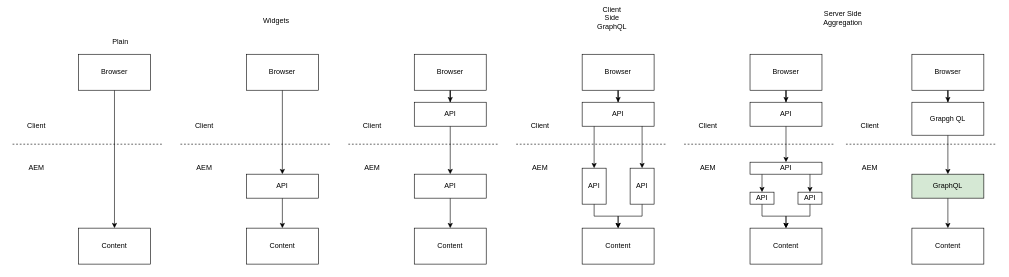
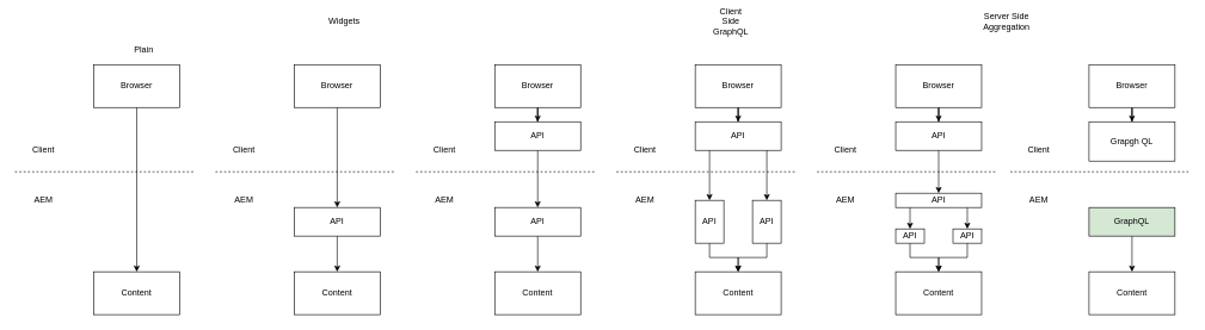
  <mxCell id="0" />
  <mxCell id="1" parent="0" />
  <mxCell id="2" style="edgeStyle=orthogonalEdgeStyle;rounded=0;orthogonalLoop=1;jettySize=auto;html=1;" edge="1" parent="1" source="3" target="7"><mxGeometry relative="1" as="geometry" /></mxCell>
  <mxCell id="3" value="Browser" style="rounded=0;whiteSpace=wrap;html=1;" vertex="1" parent="1"><mxGeometry x="410" y="90" width="120" height="60" as="geometry" /></mxCell>
  <mxCell id="4" value="" style="endArrow=none;dashed=1;html=1;" edge="1" parent="1"><mxGeometry width="50" height="50" relative="1" as="geometry"><mxPoint x="300" y="240" as="sourcePoint" /><mxPoint x="550" y="240" as="targetPoint" /></mxGeometry></mxCell>
  <mxCell id="5" value="Content" style="rounded=0;whiteSpace=wrap;html=1;" vertex="1" parent="1"><mxGeometry x="410" y="380" width="120" height="60" as="geometry" /></mxCell>
  <mxCell id="6" style="edgeStyle=orthogonalEdgeStyle;rounded=0;orthogonalLoop=1;jettySize=auto;html=1;" edge="1" parent="1" source="7" target="5"><mxGeometry relative="1" as="geometry" /></mxCell>
  <mxCell id="7" value="API" style="rounded=0;whiteSpace=wrap;html=1;" vertex="1" parent="1"><mxGeometry x="410" y="290" width="120" height="40" as="geometry" /></mxCell>
  <mxCell id="8" value="Client" style="text;html=1;strokeColor=none;fillColor=none;align=center;verticalAlign=middle;whiteSpace=wrap;rounded=0;" vertex="1" parent="1"><mxGeometry x="320" y="200" width="40" height="20" as="geometry" /></mxCell>
  <mxCell id="9" value="AEM" style="text;html=1;strokeColor=none;fillColor=none;align=center;verticalAlign=middle;whiteSpace=wrap;rounded=0;" vertex="1" parent="1"><mxGeometry x="320" y="270" width="40" height="20" as="geometry" /></mxCell>
  <mxCell id="10" style="edgeStyle=orthogonalEdgeStyle;rounded=0;orthogonalLoop=1;jettySize=auto;html=1;" edge="1" parent="1" source="11" target="19"><mxGeometry relative="1" as="geometry" /></mxCell>
  <mxCell id="11" value="Browser" style="rounded=0;whiteSpace=wrap;html=1;" vertex="1" parent="1"><mxGeometry x="970" y="90" width="120" height="60" as="geometry" /></mxCell>
  <mxCell id="12" value="" style="endArrow=none;dashed=1;html=1;" edge="1" parent="1"><mxGeometry width="50" height="50" relative="1" as="geometry"><mxPoint x="860" y="240" as="sourcePoint" /><mxPoint x="1110" y="240" as="targetPoint" /></mxGeometry></mxCell>
  <mxCell id="13" value="Content" style="rounded=0;whiteSpace=wrap;html=1;" vertex="1" parent="1"><mxGeometry x="970" y="380" width="120" height="60" as="geometry" /></mxCell>
  <mxCell id="14" style="edgeStyle=orthogonalEdgeStyle;rounded=0;orthogonalLoop=1;jettySize=auto;html=1;" edge="1" parent="1" source="15" target="13"><mxGeometry relative="1" as="geometry" /></mxCell>
  <mxCell id="15" value="API" style="rounded=0;whiteSpace=wrap;html=1;" vertex="1" parent="1"><mxGeometry x="970" y="280" width="40" height="60" as="geometry" /></mxCell>
  <mxCell id="16" value="Client" style="text;html=1;strokeColor=none;fillColor=none;align=center;verticalAlign=middle;whiteSpace=wrap;rounded=0;" vertex="1" parent="1"><mxGeometry x="880" y="200" width="40" height="20" as="geometry" /></mxCell>
  <mxCell id="17" value="AEM" style="text;html=1;strokeColor=none;fillColor=none;align=center;verticalAlign=middle;whiteSpace=wrap;rounded=0;" vertex="1" parent="1"><mxGeometry x="880" y="270" width="40" height="20" as="geometry" /></mxCell>
  <mxCell id="18" style="edgeStyle=orthogonalEdgeStyle;rounded=0;orthogonalLoop=1;jettySize=auto;html=1;" edge="1" parent="1" source="19" target="15"><mxGeometry relative="1" as="geometry"><Array as="points"><mxPoint x="990" y="240" /><mxPoint x="990" y="240" /></Array></mxGeometry></mxCell>
  <mxCell id="19" value="API" style="rounded=0;whiteSpace=wrap;html=1;" vertex="1" parent="1"><mxGeometry x="970" y="170" width="120" height="40" as="geometry" /></mxCell>
  <mxCell id="20" style="edgeStyle=orthogonalEdgeStyle;rounded=0;orthogonalLoop=1;jettySize=auto;html=1;" edge="1" parent="1" source="21" target="29"><mxGeometry relative="1" as="geometry" /></mxCell>
  <mxCell id="21" value="Browser" style="rounded=0;whiteSpace=wrap;html=1;" vertex="1" parent="1"><mxGeometry x="1520" y="90" width="120" height="60" as="geometry" /></mxCell>
  <mxCell id="22" value="" style="endArrow=none;dashed=1;html=1;" edge="1" parent="1"><mxGeometry width="50" height="50" relative="1" as="geometry"><mxPoint x="1410" y="240" as="sourcePoint" /><mxPoint x="1660" y="240" as="targetPoint" /></mxGeometry></mxCell>
  <mxCell id="23" value="Content" style="rounded=0;whiteSpace=wrap;html=1;" vertex="1" parent="1"><mxGeometry x="1520" y="380" width="120" height="60" as="geometry" /></mxCell>
  <mxCell id="24" style="edgeStyle=orthogonalEdgeStyle;rounded=0;orthogonalLoop=1;jettySize=auto;html=1;" edge="1" parent="1" source="25" target="23"><mxGeometry relative="1" as="geometry" /></mxCell>
  <mxCell id="25" value="GraphQL" style="rounded=0;whiteSpace=wrap;html=1;fillColor=#d5e8d4;" vertex="1" parent="1"><mxGeometry x="1520" y="290" width="120" height="40" as="geometry" /></mxCell>
  <mxCell id="26" value="Client" style="text;html=1;strokeColor=none;fillColor=none;align=center;verticalAlign=middle;whiteSpace=wrap;rounded=0;" vertex="1" parent="1"><mxGeometry x="1430" y="200" width="40" height="20" as="geometry" /></mxCell>
  <mxCell id="27" value="AEM" style="text;html=1;strokeColor=none;fillColor=none;align=center;verticalAlign=middle;whiteSpace=wrap;rounded=0;" vertex="1" parent="1"><mxGeometry x="1430" y="270" width="40" height="20" as="geometry" /></mxCell>
- <mxCell id="28" style="edgeStyle=orthogonalEdgeStyle;rounded=0;orthogonalLoop=1;jettySize=auto;html=1;" edge="1" parent="1" source="29" target="25"><mxGeometry relative="1" as="geometry" /></mxCell>
  <mxCell id="29" value="Grapgh QL" style="rounded=0;whiteSpace=wrap;html=1;" vertex="1" parent="1"><mxGeometry x="1520" y="170" width="120" height="55" as="geometry" /></mxCell>
  <mxCell id="30" style="edgeStyle=orthogonalEdgeStyle;rounded=0;orthogonalLoop=1;jettySize=auto;html=1;" edge="1" parent="1" source="31" target="39"><mxGeometry relative="1" as="geometry" /></mxCell>
  <mxCell id="31" value="Browser" style="rounded=0;whiteSpace=wrap;html=1;" vertex="1" parent="1"><mxGeometry x="690" y="90" width="120" height="60" as="geometry" /></mxCell>
  <mxCell id="32" value="" style="endArrow=none;dashed=1;html=1;" edge="1" parent="1"><mxGeometry width="50" height="50" relative="1" as="geometry"><mxPoint x="580" y="240" as="sourcePoint" /><mxPoint x="830" y="240" as="targetPoint" /></mxGeometry></mxCell>
  <mxCell id="33" value="Content" style="rounded=0;whiteSpace=wrap;html=1;" vertex="1" parent="1"><mxGeometry x="690" y="380" width="120" height="60" as="geometry" /></mxCell>
  <mxCell id="34" style="edgeStyle=orthogonalEdgeStyle;rounded=0;orthogonalLoop=1;jettySize=auto;html=1;" edge="1" parent="1" source="35" target="33"><mxGeometry relative="1" as="geometry" /></mxCell>
  <mxCell id="35" value="API" style="rounded=0;whiteSpace=wrap;html=1;" vertex="1" parent="1"><mxGeometry x="690" y="290" width="120" height="40" as="geometry" /></mxCell>
  <mxCell id="36" value="Client" style="text;html=1;strokeColor=none;fillColor=none;align=center;verticalAlign=middle;whiteSpace=wrap;rounded=0;" vertex="1" parent="1"><mxGeometry x="600" y="200" width="40" height="20" as="geometry" /></mxCell>
  <mxCell id="37" value="AEM" style="text;html=1;strokeColor=none;fillColor=none;align=center;verticalAlign=middle;whiteSpace=wrap;rounded=0;" vertex="1" parent="1"><mxGeometry x="600" y="270" width="40" height="20" as="geometry" /></mxCell>
  <mxCell id="38" style="edgeStyle=orthogonalEdgeStyle;rounded=0;orthogonalLoop=1;jettySize=auto;html=1;" edge="1" parent="1" source="39" target="35"><mxGeometry relative="1" as="geometry" /></mxCell>
  <mxCell id="39" value="API" style="rounded=0;whiteSpace=wrap;html=1;" vertex="1" parent="1"><mxGeometry x="690" y="170" width="120" height="40" as="geometry" /></mxCell>
  <mxCell id="40" style="edgeStyle=orthogonalEdgeStyle;rounded=0;orthogonalLoop=1;jettySize=auto;html=1;" edge="1" parent="1" source="41" target="43"><mxGeometry relative="1" as="geometry" /></mxCell>
  <mxCell id="41" value="Browser" style="rounded=0;whiteSpace=wrap;html=1;" vertex="1" parent="1"><mxGeometry x="130" y="90" width="120" height="60" as="geometry" /></mxCell>
  <mxCell id="42" value="" style="endArrow=none;dashed=1;html=1;" edge="1" parent="1"><mxGeometry width="50" height="50" relative="1" as="geometry"><mxPoint x="20" y="240" as="sourcePoint" /><mxPoint x="270" y="240" as="targetPoint" /></mxGeometry></mxCell>
  <mxCell id="43" value="Content" style="rounded=0;whiteSpace=wrap;html=1;" vertex="1" parent="1"><mxGeometry x="130" y="380" width="120" height="60" as="geometry" /></mxCell>
  <mxCell id="44" value="Client" style="text;html=1;strokeColor=none;fillColor=none;align=center;verticalAlign=middle;whiteSpace=wrap;rounded=0;" vertex="1" parent="1"><mxGeometry x="40" y="200" width="40" height="20" as="geometry" /></mxCell>
  <mxCell id="45" value="AEM" style="text;html=1;strokeColor=none;fillColor=none;align=center;verticalAlign=middle;whiteSpace=wrap;rounded=0;" vertex="1" parent="1"><mxGeometry x="40" y="270" width="40" height="20" as="geometry" /></mxCell>
  <mxCell id="46" style="edgeStyle=orthogonalEdgeStyle;rounded=0;orthogonalLoop=1;jettySize=auto;html=1;" edge="1" parent="1" source="47" target="13"><mxGeometry relative="1" as="geometry" /></mxCell>
  <mxCell id="47" value="API" style="rounded=0;whiteSpace=wrap;html=1;" vertex="1" parent="1"><mxGeometry x="1050" y="280" width="40" height="60" as="geometry" /></mxCell>
  <mxCell id="48" style="edgeStyle=orthogonalEdgeStyle;rounded=0;orthogonalLoop=1;jettySize=auto;html=1;" edge="1" parent="1" source="19" target="47"><mxGeometry relative="1" as="geometry"><mxPoint x="1040" y="240" as="sourcePoint" /><mxPoint x="1000" y="290" as="targetPoint" /><Array as="points"><mxPoint x="1070" y="240" /><mxPoint x="1070" y="240" /></Array></mxGeometry></mxCell>
  <mxCell id="49" style="edgeStyle=orthogonalEdgeStyle;rounded=0;orthogonalLoop=1;jettySize=auto;html=1;" edge="1" source="50" target="59" parent="1"><mxGeometry relative="1" as="geometry" /></mxCell>
  <mxCell id="50" value="Browser" style="rounded=0;whiteSpace=wrap;html=1;" vertex="1" parent="1"><mxGeometry x="1250" y="90" width="120" height="60" as="geometry" /></mxCell>
  <mxCell id="51" value="" style="endArrow=none;dashed=1;html=1;" edge="1" parent="1"><mxGeometry width="50" height="50" relative="1" as="geometry"><mxPoint x="1140" y="240" as="sourcePoint" /><mxPoint x="1390" y="240" as="targetPoint" /></mxGeometry></mxCell>
  <mxCell id="52" value="Content" style="rounded=0;whiteSpace=wrap;html=1;" vertex="1" parent="1"><mxGeometry x="1250" y="380" width="120" height="60" as="geometry" /></mxCell>
  <mxCell id="53" style="edgeStyle=orthogonalEdgeStyle;rounded=0;orthogonalLoop=1;jettySize=auto;html=1;" edge="1" source="54" target="52" parent="1"><mxGeometry relative="1" as="geometry" /></mxCell>
  <mxCell id="54" value="API" style="rounded=0;whiteSpace=wrap;html=1;" vertex="1" parent="1"><mxGeometry x="1250" y="320" width="40" height="20" as="geometry" /></mxCell>
  <mxCell id="55" value="Client" style="text;html=1;strokeColor=none;fillColor=none;align=center;verticalAlign=middle;whiteSpace=wrap;rounded=0;" vertex="1" parent="1"><mxGeometry x="1160" y="200" width="40" height="20" as="geometry" /></mxCell>
  <mxCell id="56" value="AEM" style="text;html=1;strokeColor=none;fillColor=none;align=center;verticalAlign=middle;whiteSpace=wrap;rounded=0;" vertex="1" parent="1"><mxGeometry x="1160" y="270" width="40" height="20" as="geometry" /></mxCell>
  <mxCell id="57" style="edgeStyle=orthogonalEdgeStyle;rounded=0;orthogonalLoop=1;jettySize=auto;html=1;" edge="1" source="63" target="54" parent="1"><mxGeometry relative="1" as="geometry"><Array as="points"><mxPoint x="1270" y="300" /><mxPoint x="1270" y="300" /></Array></mxGeometry></mxCell>
  <mxCell id="58" style="edgeStyle=orthogonalEdgeStyle;rounded=0;orthogonalLoop=1;jettySize=auto;html=1;" edge="1" parent="1" source="59" target="63"><mxGeometry relative="1" as="geometry" /></mxCell>
  <mxCell id="59" value="API" style="rounded=0;whiteSpace=wrap;html=1;" vertex="1" parent="1"><mxGeometry x="1250" y="170" width="120" height="40" as="geometry" /></mxCell>
  <mxCell id="60" style="edgeStyle=orthogonalEdgeStyle;rounded=0;orthogonalLoop=1;jettySize=auto;html=1;" edge="1" source="61" target="52" parent="1"><mxGeometry relative="1" as="geometry" /></mxCell>
  <mxCell id="61" value="API" style="rounded=0;whiteSpace=wrap;html=1;" vertex="1" parent="1"><mxGeometry x="1330" y="320" width="40" height="20" as="geometry" /></mxCell>
  <mxCell id="62" style="edgeStyle=orthogonalEdgeStyle;rounded=0;orthogonalLoop=1;jettySize=auto;html=1;" edge="1" source="63" target="61" parent="1"><mxGeometry relative="1" as="geometry"><mxPoint x="1320" y="240" as="sourcePoint" /><mxPoint x="1280" y="290" as="targetPoint" /><Array as="points"><mxPoint x="1350" y="300" /><mxPoint x="1350" y="300" /></Array></mxGeometry></mxCell>
  <mxCell id="63" value="API" style="rounded=0;whiteSpace=wrap;html=1;" vertex="1" parent="1"><mxGeometry x="1250" y="270" width="120" height="20" as="geometry" /></mxCell>
- <mxCell id="64" value="Widgets" style="text;html=1;strokeColor=none;fillColor=none;align=center;verticalAlign=middle;whiteSpace=wrap;rounded=0;" vertex="1" parent="1"><mxGeometry x="440" y="25" width="40" height="20" as="geometry" /></mxCell>
+ <mxCell id="64" value="Widgets" style="text;html=1;strokeColor=none;fillColor=none;align=center;verticalAlign=middle;whiteSpace=wrap;rounded=0;" vertex="1" parent="1"><mxGeometry x="460" y="20" width="40" height="20" as="geometry" /></mxCell>
  <mxCell id="65" value="Plain" style="text;html=1;strokeColor=none;fillColor=none;align=center;verticalAlign=middle;whiteSpace=wrap;rounded=0;" vertex="1" parent="1"><mxGeometry x="180" y="60" width="40" height="20" as="geometry" /></mxCell>
  <mxCell id="66" value="Client Side GraphQL" style="text;html=1;strokeColor=none;fillColor=none;align=center;verticalAlign=middle;whiteSpace=wrap;rounded=0;" vertex="1" parent="1"><mxGeometry x="1000" y="20" width="40" height="20" as="geometry" /></mxCell>
  <mxCell id="67" value="Server Side Aggregation" style="text;html=1;strokeColor=none;fillColor=none;align=center;verticalAlign=middle;whiteSpace=wrap;rounded=0;" vertex="1" parent="1"><mxGeometry x="1385" y="20" width="40" height="20" as="geometry" /></mxCell>
